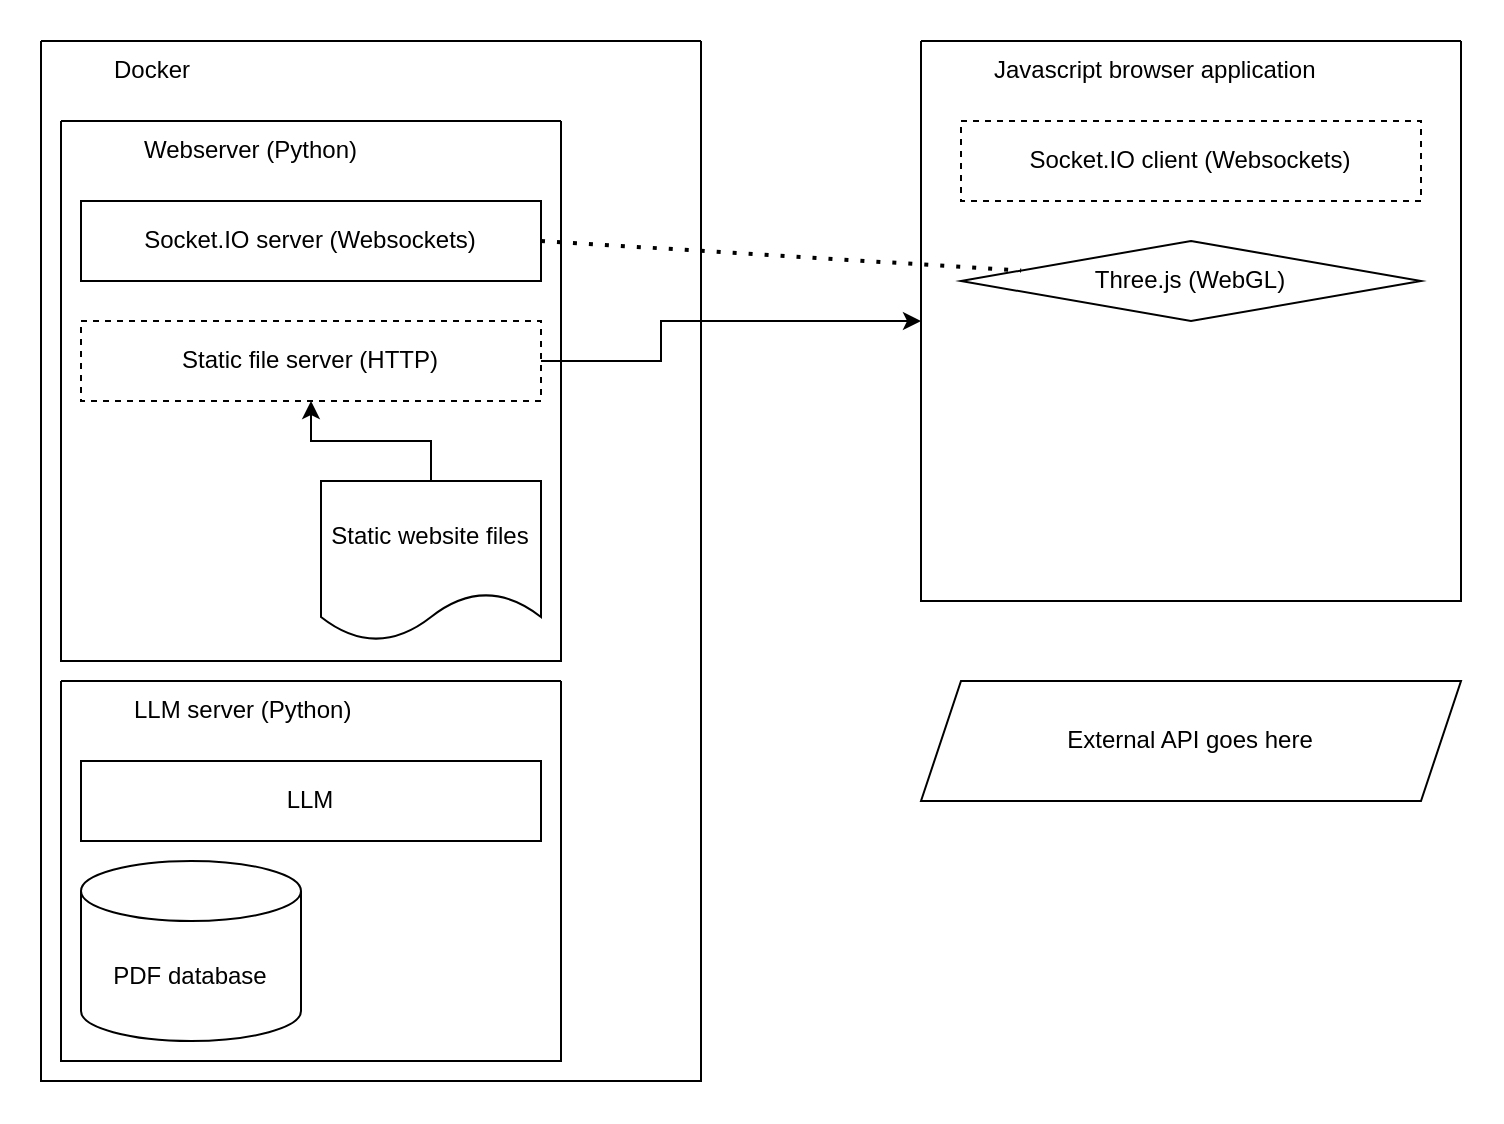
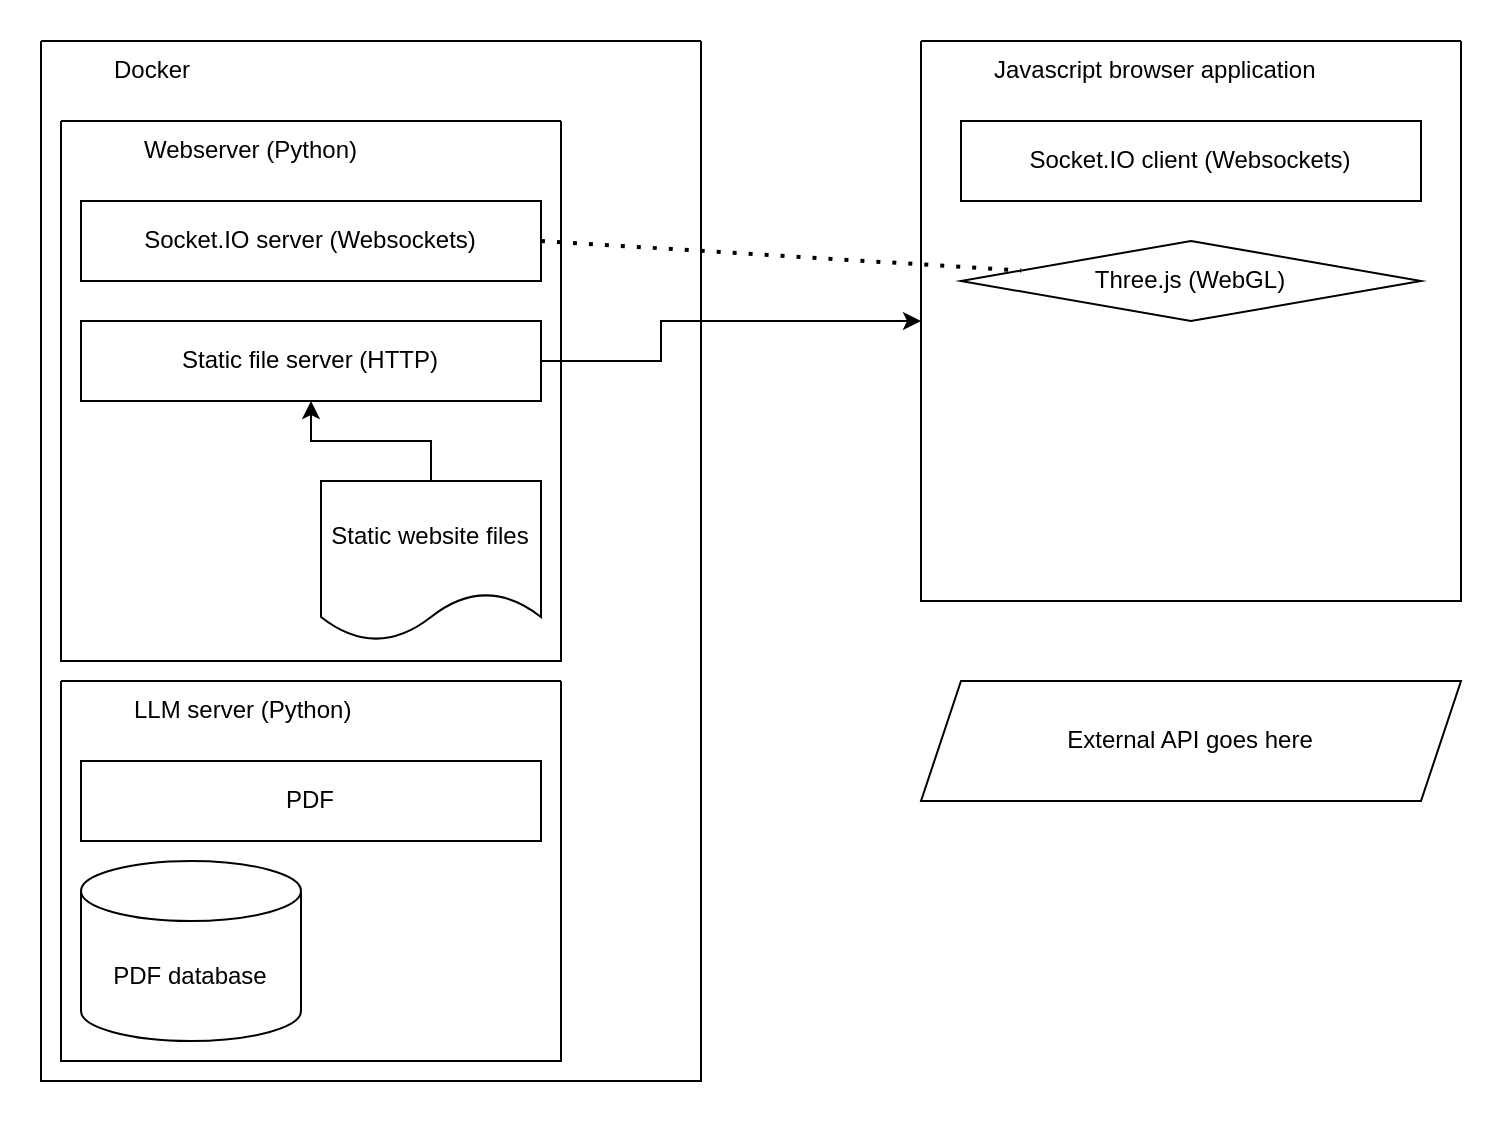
  <mxCell id="0" />
  <mxCell id="1" parent="0" />
  <mxCell id="2" value="" style="swimlane;startSize=0;" parent="1" vertex="1"><mxGeometry x="20" y="20" width="330" height="520" as="geometry" /></mxCell>
  <mxCell id="3" value="Docker" style="text;html=1;align=left;verticalAlign=middle;resizable=0;points=[];autosize=1;strokeColor=none;fillColor=none;" parent="2" vertex="1"><mxGeometry x="35" width="60" height="30" as="geometry" /></mxCell>
  <mxCell id="4" value="" style="swimlane;startSize=0;" vertex="1" parent="2"><mxGeometry x="10" y="40" width="250" height="270" as="geometry" /></mxCell>
  <mxCell id="5" value="Static website files" style="shape=document;whiteSpace=wrap;html=1;boundedLbl=1;" parent="4" vertex="1"><mxGeometry x="130" y="180" width="110" height="80" as="geometry" /></mxCell>
- <mxCell id="6" value="Static file server (HTTP)" style="rounded=0;whiteSpace=wrap;html=1;dashed=1;" parent="4" vertex="1"><mxGeometry x="10" y="100" width="230" height="40" as="geometry" /></mxCell>
+ <mxCell id="6" value="Static file server (HTTP)" style="rounded=0;whiteSpace=wrap;html=1;" parent="4" vertex="1"><mxGeometry x="10" y="100" width="230" height="40" as="geometry" /></mxCell>
  <mxCell id="7" value="Socket.IO server (Websockets)" style="rounded=0;whiteSpace=wrap;html=1;" parent="4" vertex="1"><mxGeometry x="10" y="40" width="230" height="40" as="geometry" /></mxCell>
  <mxCell id="8" style="edgeStyle=orthogonalEdgeStyle;rounded=0;orthogonalLoop=1;jettySize=auto;html=1;exitX=0.5;exitY=0;exitDx=0;exitDy=0;entryX=0.5;entryY=1;entryDx=0;entryDy=0;" parent="4" source="5" target="6" edge="1"><mxGeometry relative="1" as="geometry"><Array as="points"><mxPoint x="185" y="160" /><mxPoint x="125" y="160" /></Array></mxGeometry></mxCell>
  <mxCell id="9" value="Webserver (Python)" style="text;html=1;align=left;verticalAlign=middle;resizable=0;points=[];autosize=1;strokeColor=none;fillColor=none;" vertex="1" parent="4"><mxGeometry x="40" width="130" height="30" as="geometry" /></mxCell>
  <mxCell id="10" value="" style="swimlane;startSize=0;" vertex="1" parent="2"><mxGeometry x="10" y="320" width="250" height="190" as="geometry" /></mxCell>
  <mxCell id="11" value="LLM server (Python)" style="text;html=1;align=left;verticalAlign=middle;resizable=0;points=[];autosize=1;strokeColor=none;fillColor=none;" vertex="1" parent="10"><mxGeometry x="35" width="130" height="30" as="geometry" /></mxCell>
- <mxCell id="12" value="LLM" style="rounded=0;whiteSpace=wrap;html=1;" vertex="1" parent="10"><mxGeometry x="10" y="40" width="230" height="40" as="geometry" /></mxCell>
+ <mxCell id="12" value="PDF" style="rounded=0;whiteSpace=wrap;html=1;" vertex="1" parent="10"><mxGeometry x="10" y="40" width="230" height="40" as="geometry" /></mxCell>
  <mxCell id="13" value="PDF database" style="shape=cylinder3;whiteSpace=wrap;html=1;boundedLbl=1;backgroundOutline=1;size=15;" vertex="1" parent="10"><mxGeometry x="10" y="90" width="110" height="90" as="geometry" /></mxCell>
  <mxCell id="14" value="" style="swimlane;startSize=0;" parent="1" vertex="1"><mxGeometry x="460" y="20" width="270" height="280" as="geometry" /></mxCell>
  <mxCell id="15" value="Javascript browser application" style="text;html=1;align=left;verticalAlign=middle;resizable=0;points=[];autosize=1;strokeColor=none;fillColor=none;" parent="14" vertex="1"><mxGeometry x="35" width="180" height="30" as="geometry" /></mxCell>
  <mxCell id="16" value="Three.js (WebGL)" style="rhombus;whiteSpace=wrap;html=1;" parent="14" vertex="1"><mxGeometry x="20" y="100" width="230" height="40" as="geometry" /></mxCell>
- <mxCell id="17" value="Socket.IO client (Websockets)" style="rounded=0;whiteSpace=wrap;html=1;dashed=1;" parent="14" vertex="1"><mxGeometry x="20" y="40" width="230" height="40" as="geometry" /></mxCell>
+ <mxCell id="17" value="Socket.IO client (Websockets)" style="rounded=0;whiteSpace=wrap;html=1;" parent="14" vertex="1"><mxGeometry x="20" y="40" width="230" height="40" as="geometry" /></mxCell>
  <mxCell id="18" value="" style="endArrow=none;dashed=1;html=1;dashPattern=1 3;strokeWidth=2;rounded=0;exitX=1;exitY=0.5;exitDx=0;exitDy=0;" parent="1" source="7" target="16" edge="1"><mxGeometry width="50" height="50" relative="1" as="geometry"><mxPoint x="300" y="220" as="sourcePoint" /><mxPoint x="350" y="170" as="targetPoint" /></mxGeometry></mxCell>
  <mxCell id="19" style="edgeStyle=orthogonalEdgeStyle;rounded=0;orthogonalLoop=1;jettySize=auto;html=1;exitX=1;exitY=0.5;exitDx=0;exitDy=0;entryX=0;entryY=0.5;entryDx=0;entryDy=0;" parent="1" source="6" target="14" edge="1"><mxGeometry relative="1" as="geometry"><Array as="points"><mxPoint x="330" y="180" /><mxPoint x="330" y="160" /></Array></mxGeometry></mxCell>
  <mxCell id="20" value="External API goes here" style="shape=parallelogram;perimeter=parallelogramPerimeter;whiteSpace=wrap;html=1;fixedSize=1;" parent="1" vertex="1"><mxGeometry x="460" y="340" width="270" height="60" as="geometry" /></mxCell>
